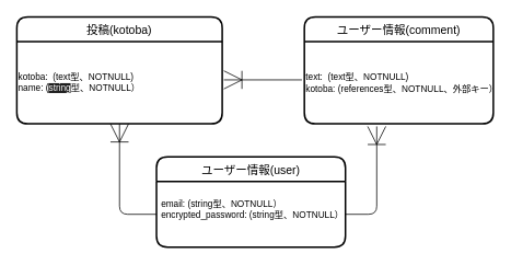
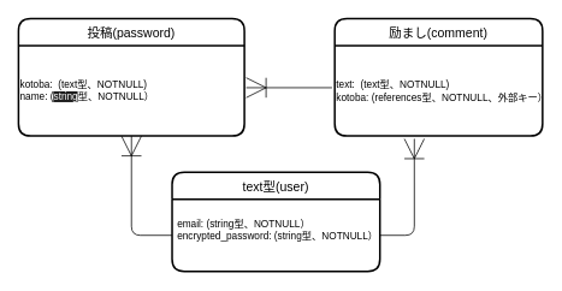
  <mxCell id="0" />
  <mxCell id="1" parent="0" />
- <mxCell id="2" value="投稿(kotoba)" style="swimlane;childLayout=stackLayout;horizontal=1;startSize=30;horizontalStack=0;rounded=1;fontSize=14;fontStyle=0;strokeWidth=2;resizeParent=0;resizeLast=1;shadow=0;dashed=0;align=center;" vertex="1" parent="1"><mxGeometry x="20" y="20" width="250" height="130" as="geometry" /></mxCell>
+ <mxCell id="2" value="投稿(password)" style="swimlane;childLayout=stackLayout;horizontal=1;startSize=30;horizontalStack=0;rounded=1;fontSize=14;fontStyle=0;strokeWidth=2;resizeParent=0;resizeLast=1;shadow=0;dashed=0;align=center;" vertex="1" parent="1"><mxGeometry x="20" y="20" width="250" height="130" as="geometry" /></mxCell>
  <mxCell id="3" value="kotoba:&amp;nbsp;&amp;nbsp;(text型、NOTNULL)&lt;br&gt;name: (&lt;font color=&quot;#ffffff&quot;&gt;&lt;span style=&quot;background-color: rgb(31, 31, 31);&quot;&gt;string&lt;/span&gt;&lt;/font&gt;&lt;span style=&quot;background-color: initial;&quot;&gt;型、NOTNULL）&lt;/span&gt;" style="text;html=1;align=left;verticalAlign=middle;resizable=0;points=[];autosize=1;strokeColor=none;fillColor=none;fontSize=11;" vertex="1" parent="2"><mxGeometry y="30" width="250" height="100" as="geometry" /></mxCell>
- <mxCell id="4" value="ユーザー情報(user)" style="swimlane;childLayout=stackLayout;horizontal=1;startSize=30;horizontalStack=0;rounded=1;fontSize=14;fontStyle=0;strokeWidth=2;resizeParent=0;resizeLast=1;shadow=0;dashed=0;align=center;" vertex="1" parent="1"><mxGeometry x="190" y="190" width="230" height="110" as="geometry" /></mxCell>
+ <mxCell id="4" value="text型(user)" style="swimlane;childLayout=stackLayout;horizontal=1;startSize=30;horizontalStack=0;rounded=1;fontSize=14;fontStyle=0;strokeWidth=2;resizeParent=0;resizeLast=1;shadow=0;dashed=0;align=center;" vertex="1" parent="1"><mxGeometry x="190" y="190" width="230" height="110" as="geometry" /></mxCell>
  <mxCell id="5" value="email: (string型、NOTNULL）&#10;encrypted_password: (string型、NOTNULL）&#10;" style="align=left;strokeColor=none;fillColor=none;spacingLeft=4;fontSize=11;verticalAlign=middle;resizable=0;rotatable=0;part=1;fontFamily=Helvetica;" vertex="1" parent="4"><mxGeometry y="30" width="230" height="80" as="geometry" /></mxCell>
- <mxCell id="6" value="ユーザー情報(comment)" style="swimlane;childLayout=stackLayout;horizontal=1;startSize=30;horizontalStack=0;rounded=1;fontSize=14;fontStyle=0;strokeWidth=2;resizeParent=0;resizeLast=1;shadow=0;dashed=0;align=center;" vertex="1" parent="1"><mxGeometry x="370" y="20" width="230" height="130" as="geometry" /></mxCell>
+ <mxCell id="6" value="励まし(comment)" style="swimlane;childLayout=stackLayout;horizontal=1;startSize=30;horizontalStack=0;rounded=1;fontSize=14;fontStyle=0;strokeWidth=2;resizeParent=0;resizeLast=1;shadow=0;dashed=0;align=center;" vertex="1" parent="1"><mxGeometry x="370" y="20" width="230" height="130" as="geometry" /></mxCell>
  <mxCell id="7" value="&lt;font style=&quot;font-size: 11px;&quot;&gt;&lt;span style=&quot;&quot;&gt;text:&amp;nbsp;&amp;nbsp;(text型、NOTNULL)&lt;br&gt;&lt;/span&gt;kotoba: (references型、NOTNULL、外部キー）&lt;/font&gt;&lt;span style=&quot;&quot;&gt;&lt;br&gt;&lt;/span&gt;" style="text;html=1;align=left;verticalAlign=middle;resizable=0;points=[];autosize=1;strokeColor=none;fillColor=none;" vertex="1" parent="6"><mxGeometry y="30" width="230" height="100" as="geometry" /></mxCell>
  <mxCell id="8" value="" style="edgeStyle=orthogonalEdgeStyle;fontSize=12;html=1;endArrow=ERoneToMany;fontFamily=Helvetica;fontColor=#FFFFFF;entryX=0.5;entryY=1;entryDx=0;entryDy=0;exitX=0;exitY=0.5;exitDx=0;exitDy=0;endSize=20;startSize=20;" edge="1" parent="1" source="5" target="2"><mxGeometry width="100" height="100" relative="1" as="geometry"><mxPoint x="260" y="220" as="sourcePoint" /><mxPoint x="360" y="120" as="targetPoint" /></mxGeometry></mxCell>
  <mxCell id="9" value="" style="edgeStyle=orthogonalEdgeStyle;fontSize=12;html=1;endArrow=ERoneToMany;fontFamily=Helvetica;fontColor=#FFFFFF;exitX=-0.013;exitY=0.465;exitDx=0;exitDy=0;endSize=20;startSize=20;exitPerimeter=0;entryX=1.008;entryY=0.465;entryDx=0;entryDy=0;entryPerimeter=0;" edge="1" parent="1" source="7" target="3"><mxGeometry width="100" height="100" relative="1" as="geometry"><mxPoint x="220" y="270" as="sourcePoint" /><mxPoint x="330" y="80" as="targetPoint" /></mxGeometry></mxCell>
  <mxCell id="10" value="" style="edgeStyle=orthogonalEdgeStyle;fontSize=12;html=1;endArrow=ERoneToMany;fontFamily=Helvetica;fontColor=#FFFFFF;entryX=0.383;entryY=1.031;entryDx=0;entryDy=0;exitX=1;exitY=0.5;exitDx=0;exitDy=0;endSize=20;startSize=20;entryPerimeter=0;" edge="1" parent="1" source="5" target="7"><mxGeometry width="100" height="100" relative="1" as="geometry"><mxPoint x="230" y="280" as="sourcePoint" /><mxPoint x="165" y="170" as="targetPoint" /></mxGeometry></mxCell>
